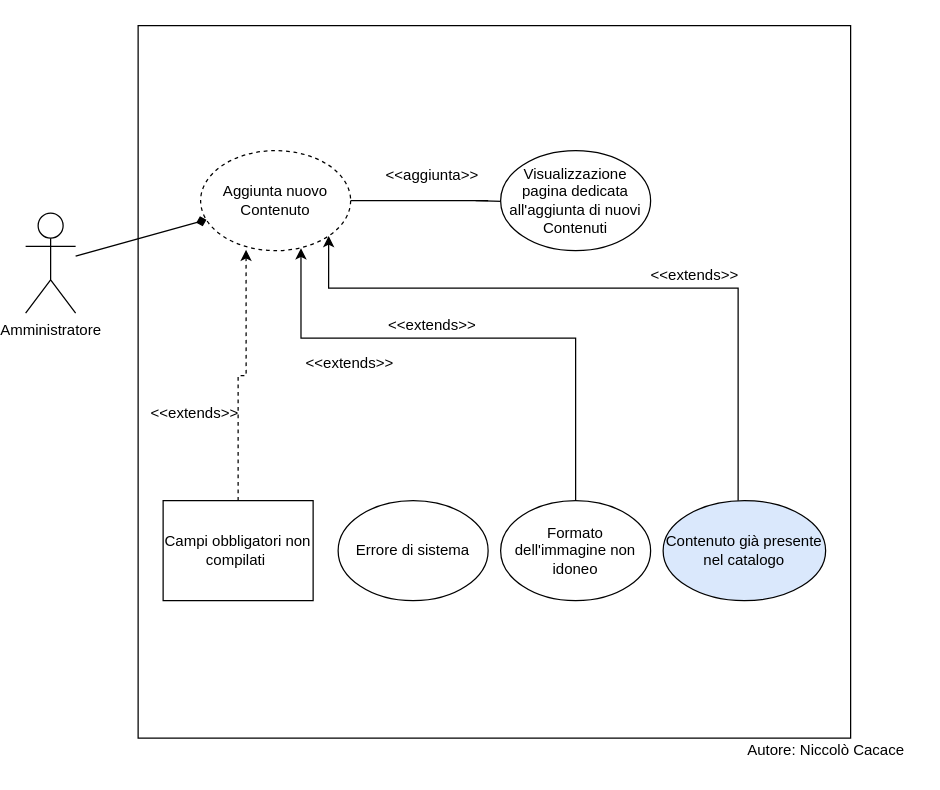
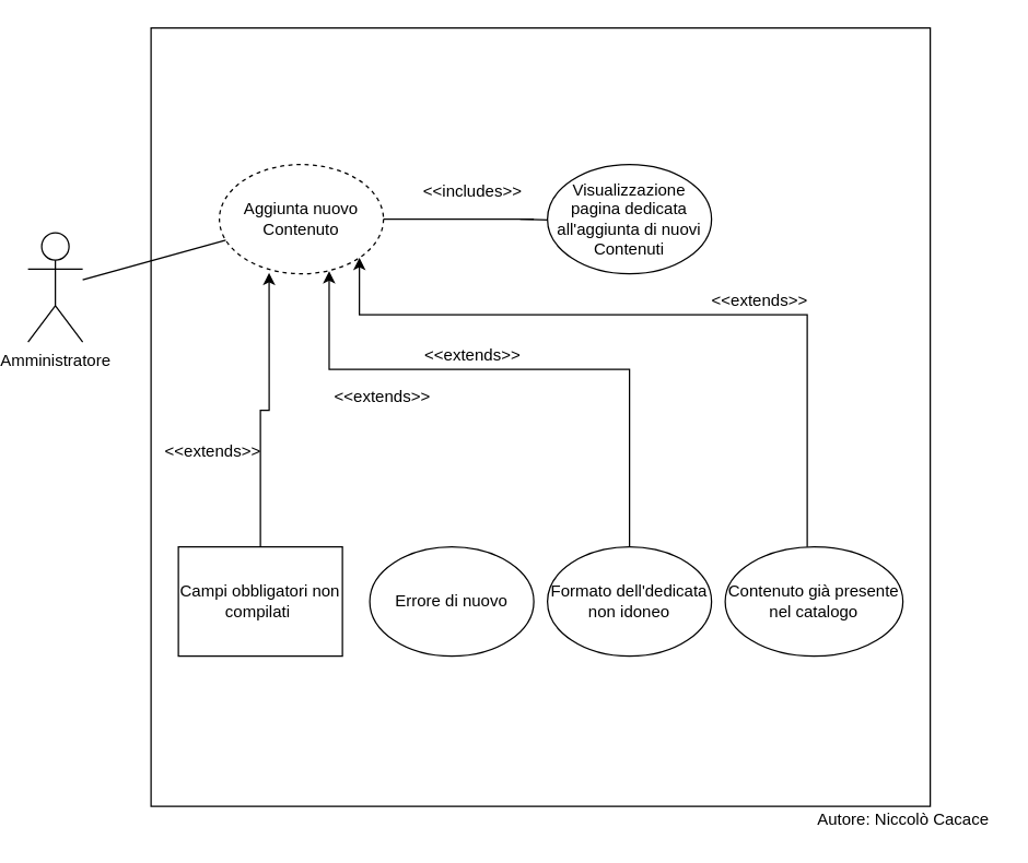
  <mxCell id="0" />
  <mxCell id="1" parent="0" />
  <mxCell id="2" value="Amministratore" style="shape=umlActor;verticalLabelPosition=bottom;verticalAlign=top;html=1;outlineConnect=0;" parent="1" vertex="1"><mxGeometry x="20" y="170" width="40" height="80" as="geometry" /></mxCell>
  <mxCell id="3" value="" style="whiteSpace=wrap;html=1;aspect=fixed;" parent="1" vertex="1"><mxGeometry x="110" y="20" width="570" height="570" as="geometry" /></mxCell>
  <mxCell id="4" value="" style="edgeStyle=orthogonalEdgeStyle;rounded=0;orthogonalLoop=1;jettySize=auto;html=1;startArrow=none;" parent="1" target="6" edge="1"><mxGeometry relative="1" as="geometry"><mxPoint x="380" y="160" as="sourcePoint" /></mxGeometry></mxCell>
  <mxCell id="5" value="Aggiunta nuovo Contenuto" style="ellipse;whiteSpace=wrap;html=1;dashed=1;" parent="1" vertex="1"><mxGeometry x="160" y="120" width="120" height="80" as="geometry" /></mxCell>
  <mxCell id="6" value="Visualizzazione pagina dedicata all'aggiunta di nuovi Contenuti" style="ellipse;whiteSpace=wrap;html=1;" parent="1" vertex="1"><mxGeometry x="400" y="120" width="120" height="80" as="geometry" /></mxCell>
- <mxCell id="7" value="" style="edgeStyle=orthogonalEdgeStyle;rounded=0;orthogonalLoop=1;jettySize=auto;html=1;entryX=0.303;entryY=0.992;entryDx=0;entryDy=0;entryPerimeter=0;dashed=1;" parent="1" source="8" target="5" edge="1"><mxGeometry relative="1" as="geometry" /></mxCell>
+ <mxCell id="7" value="" style="edgeStyle=orthogonalEdgeStyle;rounded=0;orthogonalLoop=1;jettySize=auto;html=1;entryX=0.303;entryY=0.992;entryDx=0;entryDy=0;entryPerimeter=0;" parent="1" source="8" target="5" edge="1"><mxGeometry relative="1" as="geometry" /></mxCell>
  <mxCell id="8" value="Campi obbligatori non compilati&amp;nbsp;" style="whiteSpace=wrap;html=1;rounded=0;" parent="1" vertex="1"><mxGeometry x="130" y="400" width="120" height="80" as="geometry" /></mxCell>
- <mxCell id="9" value="Errore di sistema" style="ellipse;whiteSpace=wrap;html=1;" parent="1" vertex="1"><mxGeometry x="270" y="400" width="120" height="80" as="geometry" /></mxCell>
+ <mxCell id="9" value="Errore di nuovo" style="ellipse;whiteSpace=wrap;html=1;" parent="1" vertex="1"><mxGeometry x="270" y="400" width="120" height="80" as="geometry" /></mxCell>
  <mxCell id="10" value="" style="edgeStyle=orthogonalEdgeStyle;rounded=0;orthogonalLoop=1;jettySize=auto;html=1;endArrow=none;" parent="1" source="5" edge="1"><mxGeometry relative="1" as="geometry"><mxPoint x="280" y="160" as="sourcePoint" /><mxPoint x="390" y="160" as="targetPoint" /></mxGeometry></mxCell>
- <mxCell id="11" value="&amp;lt;&amp;lt;aggiunta&amp;gt;&amp;gt;" style="text;html=1;resizable=0;autosize=1;align=center;verticalAlign=middle;points=[];fillColor=none;strokeColor=none;rounded=0;" parent="1" vertex="1"><mxGeometry x="300" y="130" width="90" height="20" as="geometry" /></mxCell>
+ <mxCell id="11" value="&amp;lt;&amp;lt;includes&amp;gt;&amp;gt;" style="text;html=1;resizable=0;autosize=1;align=center;verticalAlign=middle;points=[];fillColor=none;strokeColor=none;rounded=0;" parent="1" vertex="1"><mxGeometry x="300" y="130" width="90" height="20" as="geometry" /></mxCell>
  <mxCell id="12" value="&amp;lt;&amp;lt;extends&amp;gt;&amp;gt;" style="text;html=1;resizable=0;autosize=1;align=center;verticalAlign=middle;points=[];fillColor=none;strokeColor=none;rounded=0;" parent="1" vertex="1"><mxGeometry x="234" y="280" width="90" height="20" as="geometry" /></mxCell>
  <mxCell id="13" value="&amp;lt;&amp;lt;extends&amp;gt;&amp;gt;" style="text;html=1;resizable=0;autosize=1;align=center;verticalAlign=middle;points=[];fillColor=none;strokeColor=none;rounded=0;" parent="1" vertex="1"><mxGeometry x="110" y="320" width="90" height="20" as="geometry" /></mxCell>
- <mxCell id="14" value="" style="endArrow=diamond;html=1;rounded=0;" parent="1" source="2" target="5" edge="1"><mxGeometry width="50" height="50" relative="1" as="geometry"><mxPoint x="70" y="200" as="sourcePoint" /><mxPoint x="120" y="150" as="targetPoint" /></mxGeometry></mxCell>
+ <mxCell id="14" value="" style="endArrow=none;html=1;rounded=0;" parent="1" source="2" target="5" edge="1"><mxGeometry width="50" height="50" relative="1" as="geometry"><mxPoint x="70" y="200" as="sourcePoint" /><mxPoint x="120" y="150" as="targetPoint" /></mxGeometry></mxCell>
  <mxCell id="15" style="edgeStyle=orthogonalEdgeStyle;rounded=0;orthogonalLoop=1;jettySize=auto;html=1;entryX=1;entryY=1;entryDx=0;entryDy=0;" parent="1" source="16" target="5" edge="1"><mxGeometry relative="1" as="geometry"><Array as="points"><mxPoint x="590" y="230" /><mxPoint x="262" y="230" /></Array></mxGeometry></mxCell>
- <mxCell id="16" value="Contenuto già presente nel catalogo" style="ellipse;whiteSpace=wrap;html=1;fillColor=#dae8fc;" parent="1" vertex="1"><mxGeometry x="530" y="400" width="130" height="80" as="geometry" /></mxCell>
+ <mxCell id="16" value="Contenuto già presente nel catalogo" style="ellipse;whiteSpace=wrap;html=1;" parent="1" vertex="1"><mxGeometry x="530" y="400" width="130" height="80" as="geometry" /></mxCell>
  <mxCell id="17" style="edgeStyle=orthogonalEdgeStyle;rounded=0;orthogonalLoop=1;jettySize=auto;html=1;entryX=0.669;entryY=0.975;entryDx=0;entryDy=0;entryPerimeter=0;" parent="1" source="18" target="5" edge="1"><mxGeometry relative="1" as="geometry"><Array as="points"><mxPoint x="460" y="270" /><mxPoint x="240" y="270" /></Array></mxGeometry></mxCell>
- <mxCell id="18" value="Formato dell'immagine non idoneo" style="ellipse;whiteSpace=wrap;html=1;" parent="1" vertex="1"><mxGeometry x="400" y="400" width="120" height="80" as="geometry" /></mxCell>
+ <mxCell id="18" value="Formato dell'dedicata non idoneo" style="ellipse;whiteSpace=wrap;html=1;" parent="1" vertex="1"><mxGeometry x="400" y="400" width="120" height="80" as="geometry" /></mxCell>
  <mxCell id="19" value="&amp;lt;&amp;lt;extends&amp;gt;&amp;gt;" style="text;html=1;resizable=0;autosize=1;align=center;verticalAlign=middle;points=[];fillColor=none;strokeColor=none;rounded=0;" parent="1" vertex="1"><mxGeometry x="300" y="250" width="90" height="20" as="geometry" /></mxCell>
  <mxCell id="20" value="&amp;lt;&amp;lt;extends&amp;gt;&amp;gt;" style="text;html=1;resizable=0;autosize=1;align=center;verticalAlign=middle;points=[];fillColor=none;strokeColor=none;rounded=0;" parent="1" vertex="1"><mxGeometry x="510" y="210" width="90" height="20" as="geometry" /></mxCell>
  <mxCell id="21" value="Autore: Niccolò Cacace" style="text;html=1;align=center;verticalAlign=middle;resizable=0;points=[];autosize=1;strokeColor=none;fillColor=none;" vertex="1" parent="1"><mxGeometry x="590" y="590" width="140" height="20" as="geometry" /></mxCell>
